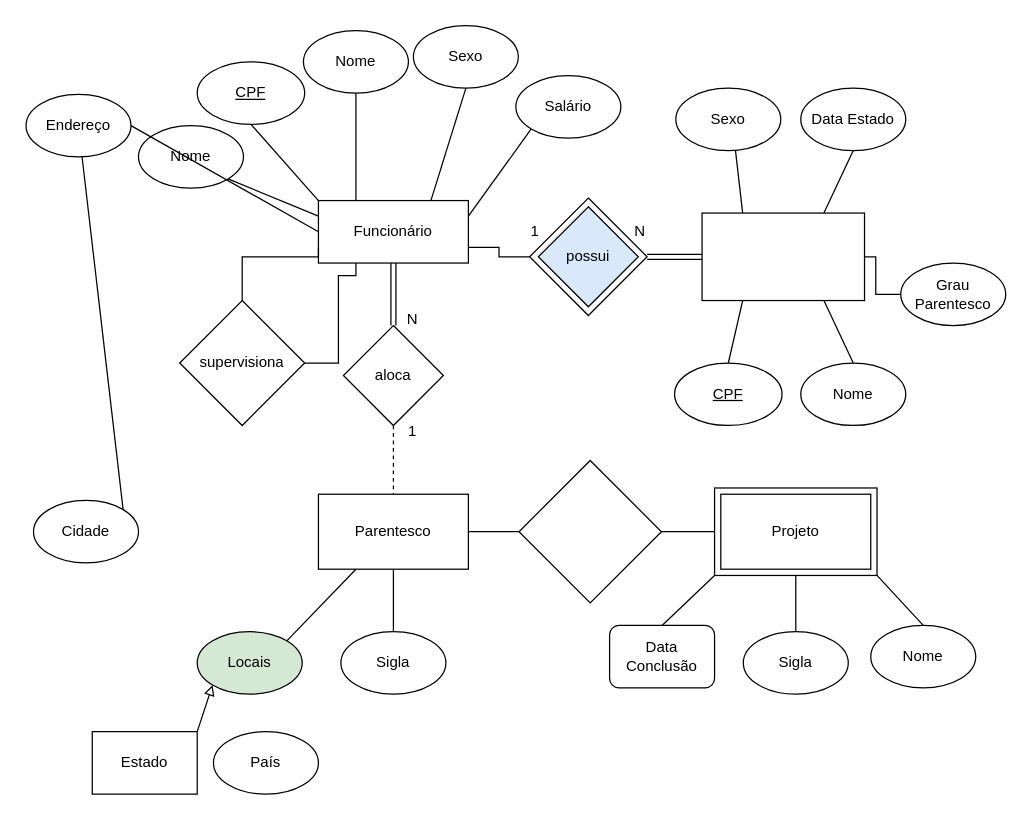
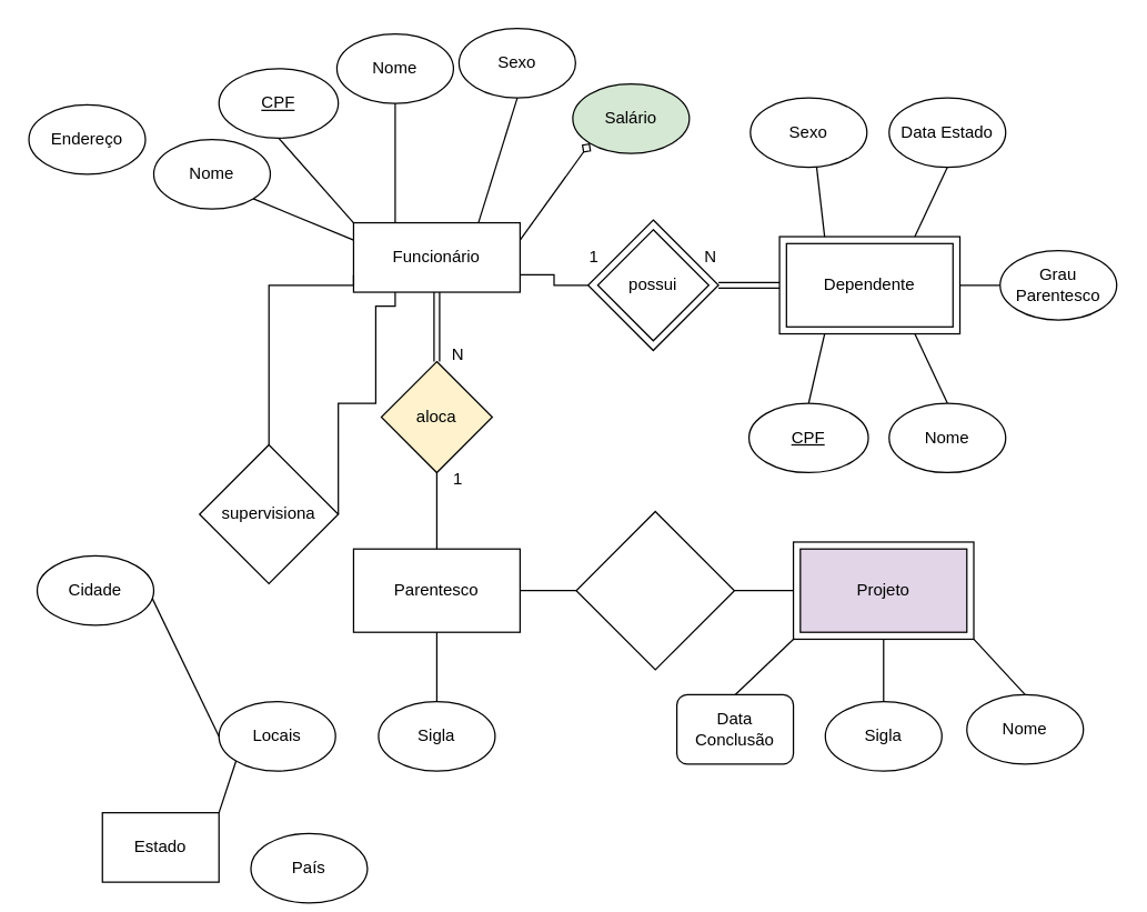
  <mxCell id="0" />
  <mxCell id="1" parent="0" />
  <mxCell id="2" style="edgeStyle=orthogonalEdgeStyle;rounded=0;orthogonalLoop=1;jettySize=auto;html=1;exitX=0.5;exitY=1;exitDx=0;exitDy=0;entryX=0.5;entryY=0;entryDx=0;entryDy=0;endArrow=none;endFill=0;shape=link;" edge="1" parent="1" source="6" target="18"><mxGeometry relative="1" as="geometry" /></mxCell>
  <mxCell id="3" style="edgeStyle=orthogonalEdgeStyle;rounded=0;orthogonalLoop=1;jettySize=auto;html=1;entryX=1;entryY=0.5;entryDx=0;entryDy=0;endArrow=none;endFill=0;exitX=0.25;exitY=1;exitDx=0;exitDy=0;" edge="1" parent="1" source="6" target="30"><mxGeometry relative="1" as="geometry"><mxPoint x="270" y="240" as="sourcePoint" /><Array as="points"><mxPoint x="270" y="220" /><mxPoint x="270" y="290" /></Array></mxGeometry></mxCell>
- <mxCell id="4" style="rounded=0;orthogonalLoop=1;jettySize=auto;html=1;exitX=1;exitY=0.25;exitDx=0;exitDy=0;entryX=0;entryY=1;entryDx=0;entryDy=0;endArrow=none;endFill=0;" edge="1" parent="1" source="6" target="31"><mxGeometry relative="1" as="geometry" /></mxCell>
+ <mxCell id="4" style="rounded=0;orthogonalLoop=1;jettySize=auto;html=1;exitX=1;exitY=0.25;exitDx=0;exitDy=0;entryX=0;entryY=1;entryDx=0;entryDy=0;endArrow=diamond;endFill=0;" edge="1" parent="1" source="6" target="31"><mxGeometry relative="1" as="geometry" /></mxCell>
  <mxCell id="5" style="edgeStyle=orthogonalEdgeStyle;rounded=0;orthogonalLoop=1;jettySize=auto;html=1;exitX=1;exitY=0.75;exitDx=0;exitDy=0;endArrow=none;endFill=0;entryX=0;entryY=0.5;entryDx=0;entryDy=0;" edge="1" parent="1" source="6" target="42"><mxGeometry relative="1" as="geometry"><mxPoint x="400" y="230" as="targetPoint" /></mxGeometry></mxCell>
  <mxCell id="6" value="Funcionário" style="rounded=0;whiteSpace=wrap;html=1;" vertex="1" parent="1"><mxGeometry x="254" y="160" width="120" height="50" as="geometry" /></mxCell>
  <mxCell id="7" value="CPF" style="ellipse;whiteSpace=wrap;html=1;fontStyle=4;rounded=0;" vertex="1" parent="1"><mxGeometry x="157" y="49" width="86" height="50" as="geometry" /></mxCell>
  <mxCell id="8" style="rounded=0;orthogonalLoop=1;jettySize=auto;html=1;exitX=1;exitY=1;exitDx=0;exitDy=0;entryX=0;entryY=0.25;entryDx=0;entryDy=0;endArrow=none;endFill=0;" edge="1" parent="1" source="9" target="6"><mxGeometry relative="1" as="geometry" /></mxCell>
  <mxCell id="9" value="Nome" style="ellipse;whiteSpace=wrap;html=1;rounded=0;" vertex="1" parent="1"><mxGeometry x="110" y="100" width="84" height="50" as="geometry" /></mxCell>
  <mxCell id="10" value="" style="endArrow=none;html=1;rounded=0;entryX=0.5;entryY=1;entryDx=0;entryDy=0;exitX=0;exitY=0;exitDx=0;exitDy=0;" edge="1" parent="1" source="6" target="7"><mxGeometry width="50" height="50" relative="1" as="geometry"><mxPoint x="340" y="210" as="sourcePoint" /><mxPoint x="390" y="160" as="targetPoint" /></mxGeometry></mxCell>
  <mxCell id="11" style="edgeStyle=orthogonalEdgeStyle;rounded=0;orthogonalLoop=1;jettySize=auto;html=1;exitX=0.5;exitY=1;exitDx=0;exitDy=0;entryX=0.25;entryY=0;entryDx=0;entryDy=0;endArrow=none;endFill=0;" edge="1" parent="1" source="12" target="6"><mxGeometry relative="1" as="geometry" /></mxCell>
  <mxCell id="12" value="Nome" style="ellipse;whiteSpace=wrap;html=1;rounded=0;" vertex="1" parent="1"><mxGeometry x="242" y="24" width="84" height="50" as="geometry" /></mxCell>
- <mxCell id="13" style="rounded=0;orthogonalLoop=1;jettySize=auto;html=1;exitX=1;exitY=0.5;exitDx=0;exitDy=0;entryX=0;entryY=0.5;entryDx=0;entryDy=0;endArrow=none;endFill=0;" edge="1" parent="1" source="14" target="6"><mxGeometry relative="1" as="geometry" /></mxCell>
  <mxCell id="14" value="Endereço" style="ellipse;whiteSpace=wrap;html=1;rounded=0;" vertex="1" parent="1"><mxGeometry x="20" y="75" width="84" height="50" as="geometry" /></mxCell>
  <mxCell id="15" style="rounded=0;orthogonalLoop=1;jettySize=auto;html=1;exitX=0.5;exitY=1;exitDx=0;exitDy=0;entryX=0.75;entryY=0;entryDx=0;entryDy=0;endArrow=none;endFill=0;startArrow=none;startFill=0;" edge="1" parent="1" source="16" target="6"><mxGeometry relative="1" as="geometry" /></mxCell>
  <mxCell id="16" value="Sexo" style="ellipse;whiteSpace=wrap;html=1;rounded=0;" vertex="1" parent="1"><mxGeometry x="330" y="20" width="84" height="50" as="geometry" /></mxCell>
- <mxCell id="17" style="edgeStyle=orthogonalEdgeStyle;rounded=0;orthogonalLoop=1;jettySize=auto;html=1;exitX=0.5;exitY=1;exitDx=0;exitDy=0;entryX=0.5;entryY=0;entryDx=0;entryDy=0;endArrow=none;endFill=0;dashed=1;" edge="1" parent="1" source="18" target="20"><mxGeometry relative="1" as="geometry" /></mxCell>
- <mxCell id="18" value="aloca" style="rhombus;whiteSpace=wrap;html=1;labelPosition=center;verticalLabelPosition=middle;align=center;verticalAlign=middle;rounded=0;" vertex="1" parent="1"><mxGeometry x="274" y="260" width="80" height="80" as="geometry" /></mxCell>
+ <mxCell id="17" style="edgeStyle=orthogonalEdgeStyle;rounded=0;orthogonalLoop=1;jettySize=auto;html=1;exitX=0.5;exitY=1;exitDx=0;exitDy=0;entryX=0.5;entryY=0;entryDx=0;entryDy=0;endArrow=none;endFill=0;" edge="1" parent="1" source="18" target="20"><mxGeometry relative="1" as="geometry" /></mxCell>
+ <mxCell id="18" value="aloca" style="rhombus;whiteSpace=wrap;html=1;labelPosition=center;verticalLabelPosition=middle;align=center;verticalAlign=middle;rounded=0;fillColor=#fff2cc;" vertex="1" parent="1"><mxGeometry x="274" y="260" width="80" height="80" as="geometry" /></mxCell>
  <mxCell id="19" style="edgeStyle=orthogonalEdgeStyle;rounded=0;orthogonalLoop=1;jettySize=auto;html=1;exitX=1;exitY=0.5;exitDx=0;exitDy=0;entryX=0;entryY=0.5;entryDx=0;entryDy=0;endArrow=none;endFill=0;" edge="1" parent="1" source="20" target="58"><mxGeometry relative="1" as="geometry" /></mxCell>
  <mxCell id="20" value="Parentesco" style="rounded=0;whiteSpace=wrap;html=1;" vertex="1" parent="1"><mxGeometry x="254" y="395" width="120" height="60" as="geometry" /></mxCell>
  <mxCell id="21" value="1" style="text;html=1;align=center;verticalAlign=middle;resizable=0;points=[];autosize=1;strokeColor=none;fillColor=none;rounded=0;" vertex="1" parent="1"><mxGeometry x="314" y="330" width="30" height="30" as="geometry" /></mxCell>
  <mxCell id="22" value="N" style="text;html=1;align=center;verticalAlign=middle;resizable=0;points=[];autosize=1;strokeColor=none;fillColor=none;rounded=0;" vertex="1" parent="1"><mxGeometry x="314" y="240" width="30" height="30" as="geometry" /></mxCell>
  <mxCell id="23" style="rounded=0;orthogonalLoop=1;jettySize=auto;html=1;exitX=0.25;exitY=0;exitDx=0;exitDy=0;entryX=0.5;entryY=0;entryDx=0;entryDy=0;endArrow=none;endFill=0;" edge="1" parent="1" source="38" target="26"><mxGeometry relative="1" as="geometry"><mxPoint x="575" y="325" as="sourcePoint" /></mxGeometry></mxCell>
  <mxCell id="24" style="rounded=0;orthogonalLoop=1;jettySize=auto;html=1;exitX=0.75;exitY=1;exitDx=0;exitDy=0;entryX=0.5;entryY=0;entryDx=0;entryDy=0;endArrow=none;endFill=0;" edge="1" parent="1" source="38" target="27"><mxGeometry relative="1" as="geometry"><mxPoint x="613.891" y="313.284" as="sourcePoint" /></mxGeometry></mxCell>
  <mxCell id="25" style="rounded=0;orthogonalLoop=1;jettySize=auto;html=1;exitX=0.75;exitY=0;exitDx=0;exitDy=0;entryX=0.5;entryY=1;entryDx=0;entryDy=0;endArrow=none;endFill=0;" edge="1" parent="1" source="38" target="28"><mxGeometry relative="1" as="geometry"><mxPoint x="630" y="285" as="sourcePoint" /></mxGeometry></mxCell>
  <mxCell id="26" value="Sexo" style="ellipse;whiteSpace=wrap;html=1;rounded=0;" vertex="1" parent="1"><mxGeometry x="540" y="70" width="84" height="50" as="geometry" /></mxCell>
  <mxCell id="27" value="Nome" style="ellipse;whiteSpace=wrap;html=1;rounded=0;" vertex="1" parent="1"><mxGeometry x="640" y="290" width="84" height="50" as="geometry" /></mxCell>
  <mxCell id="28" value="Data Estado" style="ellipse;whiteSpace=wrap;html=1;rounded=0;" vertex="1" parent="1"><mxGeometry x="640" y="70" width="84" height="50" as="geometry" /></mxCell>
  <mxCell id="29" style="edgeStyle=orthogonalEdgeStyle;rounded=0;orthogonalLoop=1;jettySize=auto;html=1;exitX=0.5;exitY=0;exitDx=0;exitDy=0;endArrow=none;endFill=0;entryX=0;entryY=0.75;entryDx=0;entryDy=0;" edge="1" parent="1" source="30" target="6"><mxGeometry relative="1" as="geometry"><mxPoint x="230" y="220" as="targetPoint" /><Array as="points"><mxPoint x="193" y="205" /></Array></mxGeometry></mxCell>
- <mxCell id="30" value="supervisiona" style="rhombus;whiteSpace=wrap;html=1;labelPosition=center;verticalLabelPosition=middle;align=center;verticalAlign=middle;rounded=0;" vertex="1" parent="1"><mxGeometry x="143" y="240" width="100" height="100" as="geometry" /></mxCell>
- <mxCell id="31" value="Salário" style="ellipse;whiteSpace=wrap;html=1;rounded=0;" vertex="1" parent="1"><mxGeometry x="412" y="60" width="84" height="50" as="geometry" /></mxCell>
+ <mxCell id="30" value="supervisiona" style="rhombus;whiteSpace=wrap;html=1;labelPosition=center;verticalLabelPosition=middle;align=center;verticalAlign=middle;rounded=0;" vertex="1" parent="1"><mxGeometry x="143" y="320" width="100" height="100" as="geometry" /></mxCell>
+ <mxCell id="31" value="Salário" style="ellipse;whiteSpace=wrap;html=1;rounded=0;fillColor=#d5e8d4;" vertex="1" parent="1"><mxGeometry x="412" y="60" width="84" height="50" as="geometry" /></mxCell>
  <mxCell id="32" style="rounded=0;orthogonalLoop=1;jettySize=auto;html=1;exitX=0.5;exitY=0;exitDx=0;exitDy=0;entryX=0.25;entryY=1;entryDx=0;entryDy=0;endArrow=none;endFill=0;" edge="1" parent="1" source="33" target="38"><mxGeometry relative="1" as="geometry"><mxPoint x="536.109" y="313.284" as="targetPoint" /></mxGeometry></mxCell>
  <mxCell id="33" value="CPF" style="ellipse;whiteSpace=wrap;html=1;fontStyle=4;rounded=0;" vertex="1" parent="1"><mxGeometry x="539" y="290" width="86" height="50" as="geometry" /></mxCell>
- <mxCell id="35" value="possui" style="rhombus;whiteSpace=wrap;html=1;labelPosition=center;verticalLabelPosition=middle;align=center;verticalAlign=middle;rounded=0;fillColor=#dae8fc;" vertex="1" parent="1"><mxGeometry x="430" y="165" width="80" height="80" as="geometry" /></mxCell>
+ <mxCell id="34" value="Dependente" style="rounded=0;whiteSpace=wrap;html=1;gradientColor=none;" vertex="1" parent="1"><mxGeometry x="566" y="175" width="120" height="60" as="geometry" /></mxCell>
+ <mxCell id="35" value="possui" style="rhombus;whiteSpace=wrap;html=1;labelPosition=center;verticalLabelPosition=middle;align=center;verticalAlign=middle;rounded=0;" vertex="1" parent="1"><mxGeometry x="430" y="165" width="80" height="80" as="geometry" /></mxCell>
  <mxCell id="36" value="N" style="text;html=1;align=center;verticalAlign=middle;resizable=0;points=[];autosize=1;strokeColor=none;fillColor=none;rounded=0;" vertex="1" parent="1"><mxGeometry x="496" y="170" width="30" height="30" as="geometry" /></mxCell>
  <mxCell id="37" value="1" style="text;html=1;align=center;verticalAlign=middle;resizable=0;points=[];autosize=1;strokeColor=none;fillColor=none;rounded=0;" vertex="1" parent="1"><mxGeometry x="412" y="170" width="30" height="30" as="geometry" /></mxCell>
  <mxCell id="38" value="" style="rounded=0;whiteSpace=wrap;html=1;fillColor=none;" vertex="1" parent="1"><mxGeometry x="561" y="170" width="130" height="70" as="geometry" /></mxCell>
  <mxCell id="39" style="edgeStyle=orthogonalEdgeStyle;rounded=0;orthogonalLoop=1;jettySize=auto;html=1;exitX=0;exitY=0.5;exitDx=0;exitDy=0;entryX=1;entryY=0.5;entryDx=0;entryDy=0;endArrow=none;endFill=0;" edge="1" parent="1" source="40" target="38"><mxGeometry relative="1" as="geometry" /></mxCell>
- <mxCell id="40" value="Grau Parentesco" style="ellipse;whiteSpace=wrap;html=1;rounded=0;" vertex="1" parent="1"><mxGeometry x="720" y="210" width="84" height="50" as="geometry" /></mxCell>
+ <mxCell id="40" value="Grau Parentesco" style="ellipse;whiteSpace=wrap;html=1;rounded=0;" vertex="1" parent="1"><mxGeometry x="720" y="180" width="84" height="50" as="geometry" /></mxCell>
  <mxCell id="41" style="edgeStyle=orthogonalEdgeStyle;rounded=0;orthogonalLoop=1;jettySize=auto;html=1;exitX=1;exitY=0.5;exitDx=0;exitDy=0;entryX=0;entryY=0.5;entryDx=0;entryDy=0;shape=link;" edge="1" parent="1" source="42" target="38"><mxGeometry relative="1" as="geometry" /></mxCell>
  <mxCell id="42" value="" style="rhombus;whiteSpace=wrap;html=1;labelPosition=center;verticalLabelPosition=middle;align=center;verticalAlign=middle;fillColor=none;rounded=0;" vertex="1" parent="1"><mxGeometry x="423" y="158" width="94" height="94" as="geometry" /></mxCell>
  <mxCell id="43" style="edgeStyle=orthogonalEdgeStyle;rounded=0;orthogonalLoop=1;jettySize=auto;html=1;exitX=0.5;exitY=0;exitDx=0;exitDy=0;entryX=0.5;entryY=1;entryDx=0;entryDy=0;endArrow=none;endFill=0;" edge="1" parent="1" source="44" target="20"><mxGeometry relative="1" as="geometry" /></mxCell>
  <mxCell id="44" value="Sigla" style="ellipse;whiteSpace=wrap;html=1;rounded=0;" vertex="1" parent="1"><mxGeometry x="272" y="505" width="84" height="50" as="geometry" /></mxCell>
- <mxCell id="45" style="rounded=0;orthogonalLoop=1;jettySize=auto;html=1;exitX=1;exitY=0;exitDx=0;exitDy=0;entryX=0.25;entryY=1;entryDx=0;entryDy=0;endArrow=none;endFill=0;" edge="1" parent="1" source="46" target="20"><mxGeometry relative="1" as="geometry" /></mxCell>
- <mxCell id="46" value="Locais" style="ellipse;whiteSpace=wrap;html=1;rounded=0;fillColor=#d5e8d4;" vertex="1" parent="1"><mxGeometry x="157" y="505" width="84" height="50" as="geometry" /></mxCell>
- <mxCell id="47" style="rounded=0;orthogonalLoop=1;jettySize=auto;html=1;exitX=1;exitY=0;exitDx=0;exitDy=0;endArrow=none;endFill=0;" edge="1" parent="1" source="48" target="14"><mxGeometry relative="1" as="geometry" /></mxCell>
+ <mxCell id="46" value="Locais" style="ellipse;whiteSpace=wrap;html=1;rounded=0;" vertex="1" parent="1"><mxGeometry x="157" y="505" width="84" height="50" as="geometry" /></mxCell>
+ <mxCell id="47" style="rounded=0;orthogonalLoop=1;jettySize=auto;html=1;exitX=1;exitY=0;exitDx=0;exitDy=0;entryX=0;entryY=0.5;entryDx=0;entryDy=0;endArrow=none;endFill=0;" edge="1" parent="1" source="48" target="46"><mxGeometry relative="1" as="geometry" /></mxCell>
  <mxCell id="48" value="Cidade" style="ellipse;whiteSpace=wrap;html=1;rounded=0;" vertex="1" parent="1"><mxGeometry x="26" y="400" width="84" height="50" as="geometry" /></mxCell>
- <mxCell id="49" style="rounded=0;orthogonalLoop=1;jettySize=auto;html=1;exitX=1;exitY=0;exitDx=0;exitDy=0;entryX=0;entryY=1;entryDx=0;entryDy=0;endArrow=block;endFill=0;" edge="1" parent="1" source="50" target="46"><mxGeometry relative="1" as="geometry" /></mxCell>
+ <mxCell id="49" style="rounded=0;orthogonalLoop=1;jettySize=auto;html=1;exitX=1;exitY=0;exitDx=0;exitDy=0;entryX=0;entryY=1;entryDx=0;entryDy=0;endArrow=none;endFill=0;" edge="1" parent="1" source="50" target="46"><mxGeometry relative="1" as="geometry" /></mxCell>
  <mxCell id="50" value="Estado" style="whiteSpace=wrap;html=1;rounded=0;" vertex="1" parent="1"><mxGeometry x="73" y="585" width="84" height="50" as="geometry" /></mxCell>
- <mxCell id="51" value="País" style="ellipse;whiteSpace=wrap;html=1;rounded=0;" vertex="1" parent="1"><mxGeometry x="170" y="585" width="84" height="50" as="geometry" /></mxCell>
- <mxCell id="52" value="Projeto" style="rounded=0;whiteSpace=wrap;html=1;" vertex="1" parent="1"><mxGeometry x="576" y="395" width="120" height="60" as="geometry" /></mxCell>
+ <mxCell id="51" value="País" style="ellipse;whiteSpace=wrap;html=1;rounded=0;" vertex="1" parent="1"><mxGeometry x="180" y="600" width="84" height="50" as="geometry" /></mxCell>
+ <mxCell id="52" value="Projeto" style="rounded=0;whiteSpace=wrap;html=1;fillColor=#e1d5e7;" vertex="1" parent="1"><mxGeometry x="576" y="395" width="120" height="60" as="geometry" /></mxCell>
  <mxCell id="53" style="edgeStyle=orthogonalEdgeStyle;orthogonalLoop=1;jettySize=auto;html=1;exitX=0.5;exitY=1;exitDx=0;exitDy=0;endArrow=none;endFill=0;entryX=0.5;entryY=0;entryDx=0;entryDy=0;" edge="1" parent="1" source="56" target="59"><mxGeometry relative="1" as="geometry"><mxPoint x="636" y="520" as="targetPoint" /></mxGeometry></mxCell>
  <mxCell id="54" style="orthogonalLoop=1;jettySize=auto;html=1;exitX=0;exitY=1;exitDx=0;exitDy=0;entryX=0.5;entryY=0;entryDx=0;entryDy=0;endArrow=none;endFill=0;" edge="1" parent="1" source="56" target="61"><mxGeometry relative="1" as="geometry" /></mxCell>
  <mxCell id="55" style="orthogonalLoop=1;jettySize=auto;html=1;exitX=1;exitY=1;exitDx=0;exitDy=0;entryX=0.5;entryY=0;entryDx=0;entryDy=0;endArrow=none;endFill=0;" edge="1" parent="1" source="56" target="60"><mxGeometry relative="1" as="geometry" /></mxCell>
  <mxCell id="56" value="" style="rounded=0;whiteSpace=wrap;html=1;fillColor=none;" vertex="1" parent="1"><mxGeometry x="571" y="390" width="130" height="70" as="geometry" /></mxCell>
  <mxCell id="57" style="edgeStyle=orthogonalEdgeStyle;rounded=0;orthogonalLoop=1;jettySize=auto;html=1;exitX=1;exitY=0.5;exitDx=0;exitDy=0;entryX=0;entryY=0.5;entryDx=0;entryDy=0;endArrow=none;endFill=0;" edge="1" parent="1" source="58" target="56"><mxGeometry relative="1" as="geometry" /></mxCell>
  <mxCell id="58" value="" style="rhombus;whiteSpace=wrap;html=1;labelPosition=center;verticalLabelPosition=middle;align=center;verticalAlign=middle;rounded=0;" vertex="1" parent="1"><mxGeometry x="414.5" y="368" width="114" height="114" as="geometry" /></mxCell>
  <mxCell id="59" value="Sigla" style="ellipse;whiteSpace=wrap;html=1;rounded=0;" vertex="1" parent="1"><mxGeometry x="594" y="505" width="84" height="50" as="geometry" /></mxCell>
  <mxCell id="60" value="Nome" style="ellipse;whiteSpace=wrap;html=1;rounded=0;" vertex="1" parent="1"><mxGeometry x="696" y="500" width="84" height="50" as="geometry" /></mxCell>
  <mxCell id="61" value="Data Conclusão" style="whiteSpace=wrap;html=1;rounded=1;" vertex="1" parent="1"><mxGeometry x="487" y="500" width="84" height="50" as="geometry" /></mxCell>
